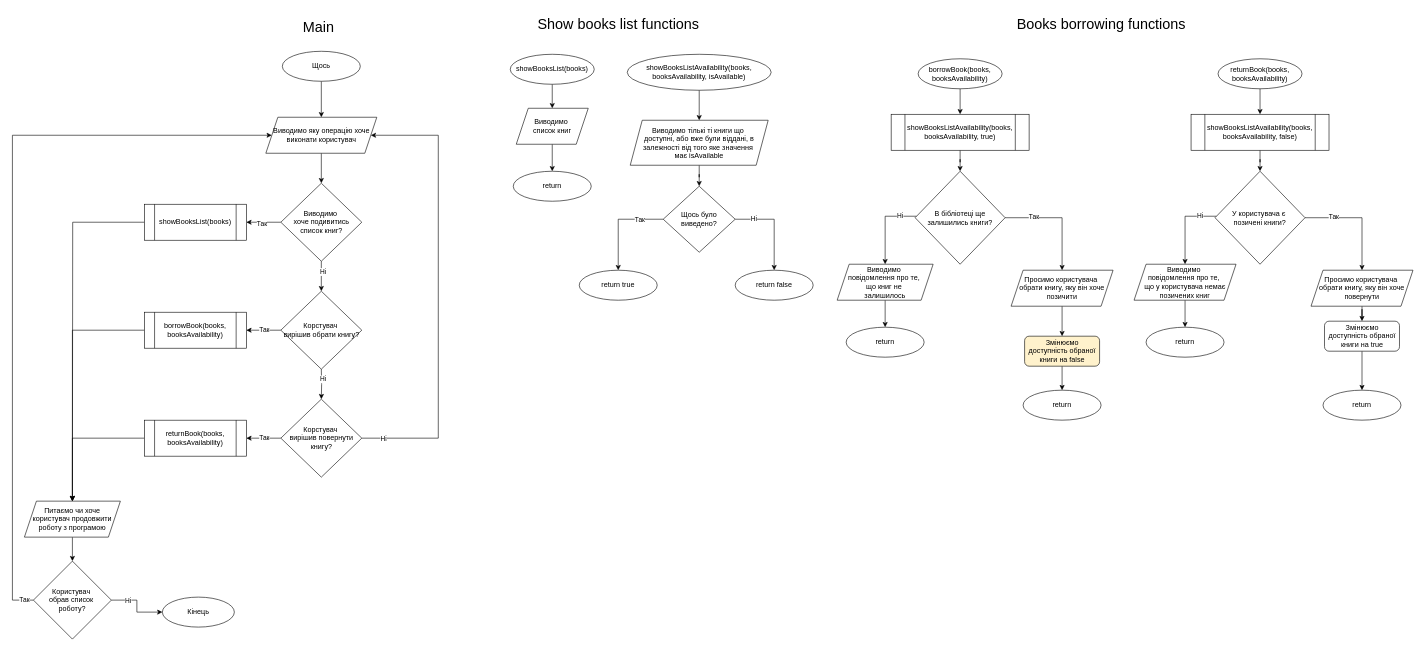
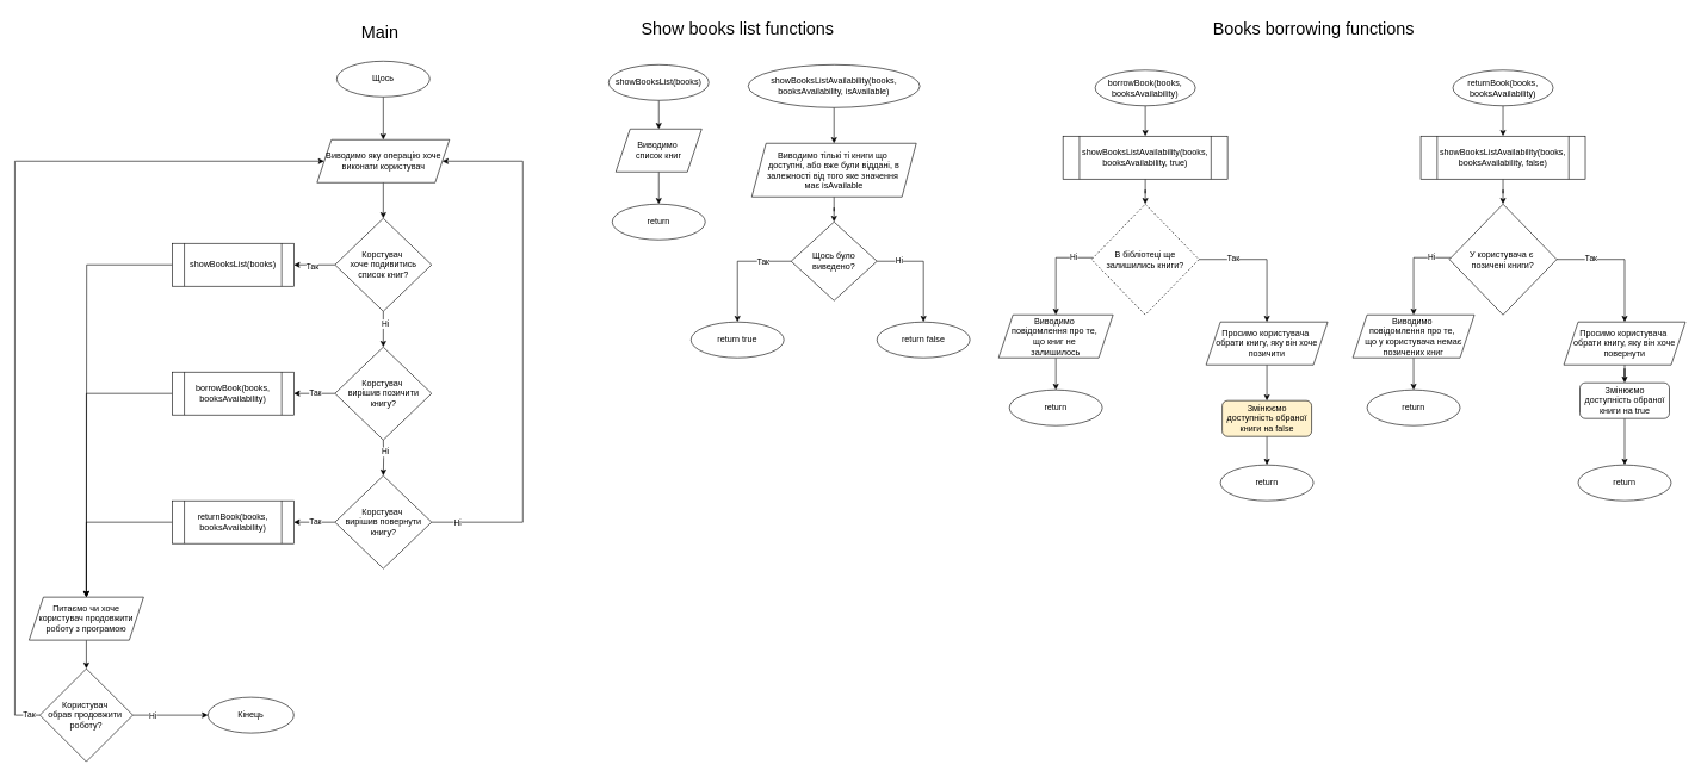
  <mxCell id="0" />
  <mxCell id="1" parent="0" />
  <mxCell id="2" style="edgeStyle=orthogonalEdgeStyle;rounded=0;orthogonalLoop=1;jettySize=auto;html=1;entryX=0.5;entryY=0;entryDx=0;entryDy=0;" edge="1" parent="1" source="3" target="58"><mxGeometry relative="1" as="geometry" /></mxCell>
  <mxCell id="3" value="Щось" style="ellipse;whiteSpace=wrap;html=1;" parent="1" vertex="1"><mxGeometry x="470" y="85" width="130" height="50" as="geometry" /></mxCell>
  <mxCell id="4" value="&lt;font style=&quot;font-size: 24px;&quot;&gt;Main&lt;/font&gt;" style="text;html=1;align=center;verticalAlign=middle;resizable=0;points=[];autosize=1;strokeColor=none;fillColor=none;" parent="1" vertex="1"><mxGeometry x="490" y="25" width="80" height="40" as="geometry" /></mxCell>
  <mxCell id="5" value="&lt;font style=&quot;font-size: 24px;&quot;&gt;Show books list functions&lt;/font&gt;" style="text;html=1;align=center;verticalAlign=middle;resizable=0;points=[];autosize=1;strokeColor=none;fillColor=none;" parent="1" vertex="1"><mxGeometry x="885" y="20" width="290" height="40" as="geometry" /></mxCell>
  <mxCell id="6" value="" style="edgeStyle=orthogonalEdgeStyle;rounded=0;orthogonalLoop=1;jettySize=auto;html=1;" edge="1" parent="1" source="7" target="13"><mxGeometry relative="1" as="geometry" /></mxCell>
  <mxCell id="7" value="showBooksList(books)" style="ellipse;whiteSpace=wrap;html=1;" vertex="1" parent="1"><mxGeometry x="850" y="90" width="140" height="50" as="geometry" /></mxCell>
  <mxCell id="8" value="return" style="ellipse;whiteSpace=wrap;html=1;" vertex="1" parent="1"><mxGeometry x="855" y="285" width="130" height="50" as="geometry" /></mxCell>
  <mxCell id="9" value="" style="edgeStyle=orthogonalEdgeStyle;rounded=0;orthogonalLoop=1;jettySize=auto;html=1;" edge="1" parent="1" source="10" target="15"><mxGeometry relative="1" as="geometry" /></mxCell>
  <mxCell id="10" value="showBooksListAvailability(books, booksAvailability, isAvailable)" style="ellipse;whiteSpace=wrap;html=1;" vertex="1" parent="1"><mxGeometry x="1045" y="90" width="240" height="60" as="geometry" /></mxCell>
  <mxCell id="11" value="return true" style="ellipse;whiteSpace=wrap;html=1;" vertex="1" parent="1"><mxGeometry x="965" y="450" width="130" height="50" as="geometry" /></mxCell>
  <mxCell id="12" value="" style="edgeStyle=orthogonalEdgeStyle;rounded=0;orthogonalLoop=1;jettySize=auto;html=1;" edge="1" parent="1" source="13" target="8"><mxGeometry relative="1" as="geometry" /></mxCell>
  <mxCell id="13" value="Виводимо&amp;nbsp;&lt;div&gt;список книг&lt;/div&gt;" style="shape=parallelogram;perimeter=parallelogramPerimeter;whiteSpace=wrap;html=1;fixedSize=1;" vertex="1" parent="1"><mxGeometry x="860" y="180" width="120" height="60" as="geometry" /></mxCell>
  <mxCell id="14" value="" style="edgeStyle=orthogonalEdgeStyle;rounded=0;orthogonalLoop=1;jettySize=auto;html=1;" edge="1" parent="1" source="15" target="20"><mxGeometry relative="1" as="geometry" /></mxCell>
  <mxCell id="15" value="Виводимо тількі ті книги що&amp;nbsp;&lt;div&gt;доступні, або вже були віддані, в залежності&amp;nbsp;&lt;span style=&quot;background-color: initial;&quot;&gt;від того яке значення&amp;nbsp;&lt;/span&gt;&lt;/div&gt;&lt;div&gt;&lt;span style=&quot;background-color: initial;&quot;&gt;має isAvailable&lt;/span&gt;&lt;/div&gt;" style="shape=parallelogram;perimeter=parallelogramPerimeter;whiteSpace=wrap;html=1;fixedSize=1;" vertex="1" parent="1"><mxGeometry x="1050" y="200" width="230" height="75" as="geometry" /></mxCell>
  <mxCell id="16" style="edgeStyle=orthogonalEdgeStyle;rounded=0;orthogonalLoop=1;jettySize=auto;html=1;entryX=0.5;entryY=0;entryDx=0;entryDy=0;" edge="1" parent="1" source="20" target="11"><mxGeometry relative="1" as="geometry" /></mxCell>
  <mxCell id="17" value="Так" style="edgeLabel;html=1;align=center;verticalAlign=middle;resizable=0;points=[];" vertex="1" connectable="0" parent="16"><mxGeometry x="-0.533" y="-2" relative="1" as="geometry"><mxPoint x="-3" y="2" as="offset" /></mxGeometry></mxCell>
  <mxCell id="18" style="edgeStyle=orthogonalEdgeStyle;rounded=0;orthogonalLoop=1;jettySize=auto;html=1;entryX=0.5;entryY=0;entryDx=0;entryDy=0;" edge="1" parent="1" source="20" target="21"><mxGeometry relative="1" as="geometry"><Array as="points"><mxPoint x="1290" y="365" /></Array></mxGeometry></mxCell>
  <mxCell id="19" value="Ні" style="edgeLabel;html=1;align=center;verticalAlign=middle;resizable=0;points=[];" vertex="1" connectable="0" parent="18"><mxGeometry x="-0.596" y="1" relative="1" as="geometry"><mxPoint as="offset" /></mxGeometry></mxCell>
  <mxCell id="20" value="Щось було виведено?" style="rhombus;whiteSpace=wrap;html=1;" vertex="1" parent="1"><mxGeometry x="1105" y="310" width="120" height="110" as="geometry" /></mxCell>
  <mxCell id="21" value="return false" style="ellipse;whiteSpace=wrap;html=1;" vertex="1" parent="1"><mxGeometry x="1225" y="450" width="130" height="50" as="geometry" /></mxCell>
  <mxCell id="22" value="&lt;font style=&quot;font-size: 24px;&quot;&gt;Books borrowing functions&lt;/font&gt;" style="text;html=1;align=center;verticalAlign=middle;resizable=0;points=[];autosize=1;strokeColor=none;fillColor=none;" vertex="1" parent="1"><mxGeometry x="1685" y="20" width="300" height="40" as="geometry" /></mxCell>
  <mxCell id="23" value="" style="edgeStyle=orthogonalEdgeStyle;rounded=0;orthogonalLoop=1;jettySize=auto;html=1;" edge="1" parent="1" source="24" target="26"><mxGeometry relative="1" as="geometry" /></mxCell>
  <mxCell id="24" value="borrowBook(books, booksAvailability)" style="ellipse;whiteSpace=wrap;html=1;" vertex="1" parent="1"><mxGeometry x="1530" y="97.5" width="140" height="50" as="geometry" /></mxCell>
  <mxCell id="25" value="" style="edgeStyle=orthogonalEdgeStyle;rounded=0;orthogonalLoop=1;jettySize=auto;html=1;" edge="1" parent="1" source="26" target="31"><mxGeometry relative="1" as="geometry" /></mxCell>
  <mxCell id="26" value="showBooksListAvailability(books, booksAvailability, true)" style="shape=process;whiteSpace=wrap;html=1;backgroundOutline=1;" vertex="1" parent="1"><mxGeometry x="1485" y="190" width="230" height="60" as="geometry" /></mxCell>
  <mxCell id="27" style="edgeStyle=orthogonalEdgeStyle;rounded=0;orthogonalLoop=1;jettySize=auto;html=1;entryX=0.5;entryY=0;entryDx=0;entryDy=0;" edge="1" parent="1" source="31" target="33"><mxGeometry relative="1" as="geometry"><Array as="points"><mxPoint x="1475" y="360" /></Array></mxGeometry></mxCell>
  <mxCell id="28" value="Ні" style="edgeLabel;html=1;align=center;verticalAlign=middle;resizable=0;points=[];" vertex="1" connectable="0" parent="27"><mxGeometry x="-0.573" y="-2" relative="1" as="geometry"><mxPoint as="offset" /></mxGeometry></mxCell>
  <mxCell id="29" style="edgeStyle=orthogonalEdgeStyle;rounded=0;orthogonalLoop=1;jettySize=auto;html=1;entryX=0.5;entryY=0;entryDx=0;entryDy=0;" edge="1" parent="1" source="31" target="36"><mxGeometry relative="1" as="geometry" /></mxCell>
  <mxCell id="30" value="Так" style="edgeLabel;html=1;align=center;verticalAlign=middle;resizable=0;points=[];" vertex="1" connectable="0" parent="29"><mxGeometry x="-0.482" y="2" relative="1" as="geometry"><mxPoint as="offset" /></mxGeometry></mxCell>
- <mxCell id="31" value="В бібліотеці ще залишились книги?" style="rhombus;whiteSpace=wrap;html=1;" vertex="1" parent="1"><mxGeometry x="1525" y="285" width="150" height="155" as="geometry" /></mxCell>
+ <mxCell id="31" value="В бібліотеці ще залишились книги?" style="rhombus;whiteSpace=wrap;html=1;dashed=1;" vertex="1" parent="1"><mxGeometry x="1525" y="285" width="150" height="155" as="geometry" /></mxCell>
  <mxCell id="32" value="" style="edgeStyle=orthogonalEdgeStyle;rounded=0;orthogonalLoop=1;jettySize=auto;html=1;" edge="1" parent="1" source="33" target="34"><mxGeometry relative="1" as="geometry" /></mxCell>
  <mxCell id="33" value="Виводимо&amp;nbsp;&lt;div&gt;повідомлення про те,&amp;nbsp;&lt;/div&gt;&lt;div&gt;що книг не&amp;nbsp;&lt;/div&gt;&lt;div&gt;залишилось&lt;/div&gt;" style="shape=parallelogram;perimeter=parallelogramPerimeter;whiteSpace=wrap;html=1;fixedSize=1;" vertex="1" parent="1"><mxGeometry x="1395" y="440" width="160" height="60" as="geometry" /></mxCell>
  <mxCell id="34" value="return" style="ellipse;whiteSpace=wrap;html=1;" vertex="1" parent="1"><mxGeometry x="1410" y="545" width="130" height="50" as="geometry" /></mxCell>
  <mxCell id="35" value="" style="edgeStyle=orthogonalEdgeStyle;rounded=0;orthogonalLoop=1;jettySize=auto;html=1;" edge="1" parent="1" source="36" target="38"><mxGeometry relative="1" as="geometry" /></mxCell>
  <mxCell id="36" value="Просимо користувача&amp;nbsp;&lt;div&gt;обрати книгу, яку він хоче позичити&lt;/div&gt;" style="shape=parallelogram;perimeter=parallelogramPerimeter;whiteSpace=wrap;html=1;fixedSize=1;" vertex="1" parent="1"><mxGeometry x="1685" y="450" width="170" height="60" as="geometry" /></mxCell>
  <mxCell id="37" value="" style="edgeStyle=orthogonalEdgeStyle;rounded=0;orthogonalLoop=1;jettySize=auto;html=1;" edge="1" parent="1" source="38" target="39"><mxGeometry relative="1" as="geometry" /></mxCell>
  <mxCell id="38" value="Змінюємо доступність обраної книги на false" style="rounded=1;whiteSpace=wrap;html=1;fillColor=#fff2cc;" vertex="1" parent="1"><mxGeometry x="1707.5" y="560" width="125" height="50" as="geometry" /></mxCell>
  <mxCell id="39" value="return" style="ellipse;whiteSpace=wrap;html=1;" vertex="1" parent="1"><mxGeometry x="1705" y="650" width="130" height="50" as="geometry" /></mxCell>
  <mxCell id="40" value="" style="edgeStyle=orthogonalEdgeStyle;rounded=0;orthogonalLoop=1;jettySize=auto;html=1;" edge="1" parent="1" source="41" target="43"><mxGeometry relative="1" as="geometry" /></mxCell>
  <mxCell id="41" value="returnBook(books, booksAvailability)" style="ellipse;whiteSpace=wrap;html=1;" vertex="1" parent="1"><mxGeometry x="2030" y="97.5" width="140" height="50" as="geometry" /></mxCell>
  <mxCell id="42" value="" style="edgeStyle=orthogonalEdgeStyle;rounded=0;orthogonalLoop=1;jettySize=auto;html=1;" edge="1" parent="1" source="43" target="48"><mxGeometry relative="1" as="geometry" /></mxCell>
  <mxCell id="43" value="showBooksListAvailability(books, booksAvailability, false)" style="shape=process;whiteSpace=wrap;html=1;backgroundOutline=1;" vertex="1" parent="1"><mxGeometry x="1985" y="190" width="230" height="60" as="geometry" /></mxCell>
  <mxCell id="44" style="edgeStyle=orthogonalEdgeStyle;rounded=0;orthogonalLoop=1;jettySize=auto;html=1;entryX=0.5;entryY=0;entryDx=0;entryDy=0;" edge="1" parent="1" source="48" target="50"><mxGeometry relative="1" as="geometry"><Array as="points"><mxPoint x="1975" y="360" /></Array></mxGeometry></mxCell>
  <mxCell id="45" value="Ні" style="edgeLabel;html=1;align=center;verticalAlign=middle;resizable=0;points=[];" vertex="1" connectable="0" parent="44"><mxGeometry x="-0.573" y="-2" relative="1" as="geometry"><mxPoint as="offset" /></mxGeometry></mxCell>
  <mxCell id="46" style="edgeStyle=orthogonalEdgeStyle;rounded=0;orthogonalLoop=1;jettySize=auto;html=1;entryX=0.5;entryY=0;entryDx=0;entryDy=0;" edge="1" parent="1" source="48" target="53"><mxGeometry relative="1" as="geometry" /></mxCell>
  <mxCell id="47" value="Так" style="edgeLabel;html=1;align=center;verticalAlign=middle;resizable=0;points=[];" vertex="1" connectable="0" parent="46"><mxGeometry x="-0.482" y="2" relative="1" as="geometry"><mxPoint as="offset" /></mxGeometry></mxCell>
  <mxCell id="48" value="У користувача є&amp;nbsp;&lt;div&gt;позичені книги?&lt;/div&gt;" style="rhombus;whiteSpace=wrap;html=1;" vertex="1" parent="1"><mxGeometry x="2025" y="285" width="150" height="155" as="geometry" /></mxCell>
  <mxCell id="49" value="" style="edgeStyle=orthogonalEdgeStyle;rounded=0;orthogonalLoop=1;jettySize=auto;html=1;" edge="1" parent="1" source="50" target="51"><mxGeometry relative="1" as="geometry" /></mxCell>
  <mxCell id="50" value="Виводимо&amp;nbsp;&lt;div&gt;повідомлення про те,&amp;nbsp;&lt;/div&gt;&lt;div&gt;що у користувача немає позичених книг&lt;/div&gt;" style="shape=parallelogram;perimeter=parallelogramPerimeter;whiteSpace=wrap;html=1;fixedSize=1;" vertex="1" parent="1"><mxGeometry x="1890" y="440" width="170" height="60" as="geometry" /></mxCell>
  <mxCell id="51" value="return" style="ellipse;whiteSpace=wrap;html=1;" vertex="1" parent="1"><mxGeometry x="1910" y="545" width="130" height="50" as="geometry" /></mxCell>
  <mxCell id="52" value="" style="edgeStyle=orthogonalEdgeStyle;rounded=0;orthogonalLoop=1;jettySize=auto;html=1;" edge="1" parent="1" source="53" target="55"><mxGeometry relative="1" as="geometry" /></mxCell>
  <mxCell id="53" value="Просимо користувача&amp;nbsp;&lt;div&gt;обрати книгу, яку він хоче повернути&lt;/div&gt;" style="shape=parallelogram;perimeter=parallelogramPerimeter;whiteSpace=wrap;html=1;fixedSize=1;" vertex="1" parent="1"><mxGeometry x="2185" y="450" width="170" height="60" as="geometry" /></mxCell>
  <mxCell id="54" value="" style="edgeStyle=orthogonalEdgeStyle;rounded=0;orthogonalLoop=1;jettySize=auto;html=1;" edge="1" parent="1" source="55" target="56"><mxGeometry relative="1" as="geometry" /></mxCell>
  <mxCell id="55" value="Змінюємо доступність обраної книги на true" style="rounded=1;whiteSpace=wrap;html=1;" vertex="1" parent="1"><mxGeometry x="2207.5" y="535" width="125" height="50" as="geometry" /></mxCell>
  <mxCell id="56" value="return" style="ellipse;whiteSpace=wrap;html=1;" vertex="1" parent="1"><mxGeometry x="2205" y="650" width="130" height="50" as="geometry" /></mxCell>
  <mxCell id="57" style="edgeStyle=orthogonalEdgeStyle;rounded=0;orthogonalLoop=1;jettySize=auto;html=1;entryX=0.5;entryY=0;entryDx=0;entryDy=0;" edge="1" parent="1" source="58" target="63"><mxGeometry relative="1" as="geometry" /></mxCell>
  <mxCell id="58" value="Виводимо яку операцію хоче виконати користувач" style="shape=parallelogram;perimeter=parallelogramPerimeter;whiteSpace=wrap;html=1;fixedSize=1;" vertex="1" parent="1"><mxGeometry x="442.5" y="195" width="185" height="60" as="geometry" /></mxCell>
  <mxCell id="59" style="edgeStyle=orthogonalEdgeStyle;rounded=0;orthogonalLoop=1;jettySize=auto;html=1;entryX=1;entryY=0.5;entryDx=0;entryDy=0;" edge="1" parent="1" source="63" target="65"><mxGeometry relative="1" as="geometry" /></mxCell>
  <mxCell id="60" value="Так" style="edgeLabel;html=1;align=center;verticalAlign=middle;resizable=0;points=[];" vertex="1" connectable="0" parent="59"><mxGeometry x="0.112" y="1" relative="1" as="geometry"><mxPoint as="offset" /></mxGeometry></mxCell>
  <mxCell id="61" value="" style="edgeStyle=orthogonalEdgeStyle;rounded=0;orthogonalLoop=1;jettySize=auto;html=1;" edge="1" parent="1" source="63" target="68"><mxGeometry relative="1" as="geometry" /></mxCell>
  <mxCell id="62" value="Ні" style="edgeLabel;html=1;align=center;verticalAlign=middle;resizable=0;points=[];" vertex="1" connectable="0" parent="61"><mxGeometry x="-0.312" y="2" relative="1" as="geometry"><mxPoint as="offset" /></mxGeometry></mxCell>
- <mxCell id="63" value="Виводимо&amp;nbsp;&lt;div&gt;хоче подивитись список книг?&lt;/div&gt;" style="rhombus;whiteSpace=wrap;html=1;" vertex="1" parent="1"><mxGeometry x="467.5" y="305" width="135" height="130" as="geometry" /></mxCell>
+ <mxCell id="63" value="Корстувач&amp;nbsp;&lt;div&gt;хоче подивитись список книг?&lt;/div&gt;" style="rhombus;whiteSpace=wrap;html=1;" vertex="1" parent="1"><mxGeometry x="467.5" y="305" width="135" height="130" as="geometry" /></mxCell>
  <mxCell id="64" style="edgeStyle=orthogonalEdgeStyle;rounded=0;orthogonalLoop=1;jettySize=auto;html=1;" edge="1" parent="1" source="65"><mxGeometry relative="1" as="geometry"><mxPoint x="120" y="835" as="targetPoint" /></mxGeometry></mxCell>
  <mxCell id="65" value="showBooksList(books)" style="shape=process;whiteSpace=wrap;html=1;backgroundOutline=1;" vertex="1" parent="1"><mxGeometry x="240" y="340" width="170" height="60" as="geometry" /></mxCell>
  <mxCell id="66" value="" style="edgeStyle=orthogonalEdgeStyle;rounded=0;orthogonalLoop=1;jettySize=auto;html=1;" edge="1" parent="1" source="68" target="70"><mxGeometry relative="1" as="geometry" /></mxCell>
  <mxCell id="67" value="Так" style="edgeLabel;html=1;align=center;verticalAlign=middle;resizable=0;points=[];" vertex="1" connectable="0" parent="66"><mxGeometry x="-0.038" y="-2" relative="1" as="geometry"><mxPoint as="offset" /></mxGeometry></mxCell>
- <mxCell id="68" value="Корстувач&amp;nbsp;&lt;div&gt;вирішив обрати книгу?&lt;/div&gt;" style="rhombus;whiteSpace=wrap;html=1;" vertex="1" parent="1"><mxGeometry x="467.5" y="485" width="135" height="130" as="geometry" /></mxCell>
+ <mxCell id="68" value="Корстувач&amp;nbsp;&lt;div&gt;вирішив позичити книгу?&lt;/div&gt;" style="rhombus;whiteSpace=wrap;html=1;" vertex="1" parent="1"><mxGeometry x="467.5" y="485" width="135" height="130" as="geometry" /></mxCell>
  <mxCell id="69" style="edgeStyle=orthogonalEdgeStyle;rounded=0;orthogonalLoop=1;jettySize=auto;html=1;entryX=0.5;entryY=0;entryDx=0;entryDy=0;" edge="1" parent="1" source="70" target="81"><mxGeometry relative="1" as="geometry" /></mxCell>
  <mxCell id="70" value="borrowBook(books, booksAvailability)" style="shape=process;whiteSpace=wrap;html=1;backgroundOutline=1;" vertex="1" parent="1"><mxGeometry x="240" y="520" width="170" height="60" as="geometry" /></mxCell>
  <mxCell id="71" value="" style="edgeStyle=orthogonalEdgeStyle;rounded=0;orthogonalLoop=1;jettySize=auto;html=1;" edge="1" parent="1" target="77"><mxGeometry relative="1" as="geometry"><mxPoint x="535" y="615" as="sourcePoint" /></mxGeometry></mxCell>
  <mxCell id="72" value="Ні" style="edgeLabel;html=1;align=center;verticalAlign=middle;resizable=0;points=[];" vertex="1" connectable="0" parent="71"><mxGeometry x="-0.312" y="2" relative="1" as="geometry"><mxPoint as="offset" /></mxGeometry></mxCell>
  <mxCell id="73" value="" style="edgeStyle=orthogonalEdgeStyle;rounded=0;orthogonalLoop=1;jettySize=auto;html=1;" edge="1" parent="1" source="77" target="79"><mxGeometry relative="1" as="geometry" /></mxCell>
  <mxCell id="74" value="Так" style="edgeLabel;html=1;align=center;verticalAlign=middle;resizable=0;points=[];" vertex="1" connectable="0" parent="73"><mxGeometry x="-0.038" y="-2" relative="1" as="geometry"><mxPoint as="offset" /></mxGeometry></mxCell>
  <mxCell id="75" style="edgeStyle=orthogonalEdgeStyle;rounded=0;orthogonalLoop=1;jettySize=auto;html=1;entryX=1;entryY=0.5;entryDx=0;entryDy=0;" edge="1" parent="1" source="77" target="58"><mxGeometry relative="1" as="geometry"><Array as="points"><mxPoint x="730" y="730" /><mxPoint x="730" y="225" /></Array></mxGeometry></mxCell>
  <mxCell id="76" value="Ні" style="edgeLabel;html=1;align=center;verticalAlign=middle;resizable=0;points=[];" vertex="1" connectable="0" parent="75"><mxGeometry x="-0.904" y="4" relative="1" as="geometry"><mxPoint y="4" as="offset" /></mxGeometry></mxCell>
  <mxCell id="77" value="Корстувач&amp;nbsp;&lt;div&gt;вирішив повернути книгу?&lt;/div&gt;" style="rhombus;whiteSpace=wrap;html=1;" vertex="1" parent="1"><mxGeometry x="467.5" y="665" width="135" height="130" as="geometry" /></mxCell>
  <mxCell id="78" style="edgeStyle=orthogonalEdgeStyle;rounded=0;orthogonalLoop=1;jettySize=auto;html=1;entryX=0.5;entryY=0;entryDx=0;entryDy=0;" edge="1" parent="1" source="79" target="81"><mxGeometry relative="1" as="geometry" /></mxCell>
  <mxCell id="79" value="returnBook(books, booksAvailability)" style="shape=process;whiteSpace=wrap;html=1;backgroundOutline=1;" vertex="1" parent="1"><mxGeometry x="240" y="700" width="170" height="60" as="geometry" /></mxCell>
  <mxCell id="80" value="" style="edgeStyle=orthogonalEdgeStyle;rounded=0;orthogonalLoop=1;jettySize=auto;html=1;" edge="1" parent="1" source="81" target="86"><mxGeometry relative="1" as="geometry" /></mxCell>
  <mxCell id="81" value="Питаємо чи хоче користувач продовжити роботу з програмою" style="shape=parallelogram;perimeter=parallelogramPerimeter;whiteSpace=wrap;html=1;fixedSize=1;" vertex="1" parent="1"><mxGeometry x="40" y="835" width="160" height="60" as="geometry" /></mxCell>
  <mxCell id="82" style="edgeStyle=orthogonalEdgeStyle;rounded=0;orthogonalLoop=1;jettySize=auto;html=1;entryX=0;entryY=0.5;entryDx=0;entryDy=0;" edge="1" parent="1" source="86" target="58"><mxGeometry relative="1" as="geometry"><Array as="points"><mxPoint x="20" y="1000" /><mxPoint x="20" y="225" /></Array></mxGeometry></mxCell>
  <mxCell id="83" value="Так" style="edgeLabel;html=1;align=center;verticalAlign=middle;resizable=0;points=[];" vertex="1" connectable="0" parent="82"><mxGeometry x="-0.974" y="-2" relative="1" as="geometry"><mxPoint as="offset" /></mxGeometry></mxCell>
  <mxCell id="84" value="" style="edgeStyle=orthogonalEdgeStyle;rounded=0;orthogonalLoop=1;jettySize=auto;html=1;" edge="1" parent="1" source="86" target="87"><mxGeometry relative="1" as="geometry" /></mxCell>
  <mxCell id="85" value="Ні" style="edgeLabel;html=1;align=center;verticalAlign=middle;resizable=0;points=[];" vertex="1" connectable="0" parent="84"><mxGeometry x="-0.486" y="-1" relative="1" as="geometry"><mxPoint y="-1" as="offset" /></mxGeometry></mxCell>
- <mxCell id="86" value="Користувач&amp;nbsp;&lt;div&gt;обрав список&amp;nbsp;&lt;div&gt;роботу?&lt;/div&gt;&lt;/div&gt;" style="rhombus;whiteSpace=wrap;html=1;" vertex="1" parent="1"><mxGeometry x="55" y="935" width="130" height="130" as="geometry" /></mxCell>
- <mxCell id="87" value="Кінець" style="ellipse;whiteSpace=wrap;html=1;" vertex="1" parent="1"><mxGeometry x="270" y="995" width="120" height="50" as="geometry" /></mxCell>
+ <mxCell id="86" value="Користувач&amp;nbsp;&lt;div&gt;обрав продовжити&amp;nbsp;&lt;div&gt;роботу?&lt;/div&gt;&lt;/div&gt;" style="rhombus;whiteSpace=wrap;html=1;" vertex="1" parent="1"><mxGeometry x="55" y="935" width="130" height="130" as="geometry" /></mxCell>
+ <mxCell id="87" value="Кінець" style="ellipse;whiteSpace=wrap;html=1;" vertex="1" parent="1"><mxGeometry x="290" y="975" width="120" height="50" as="geometry" /></mxCell>
